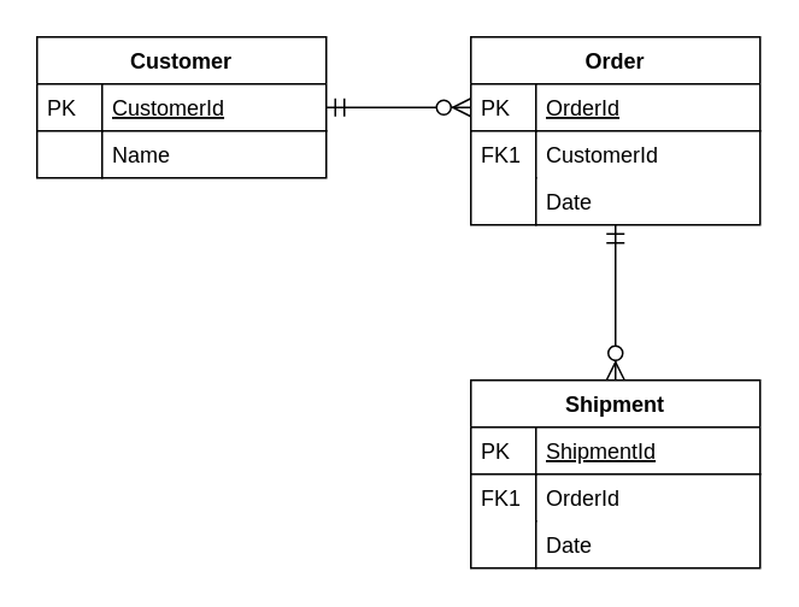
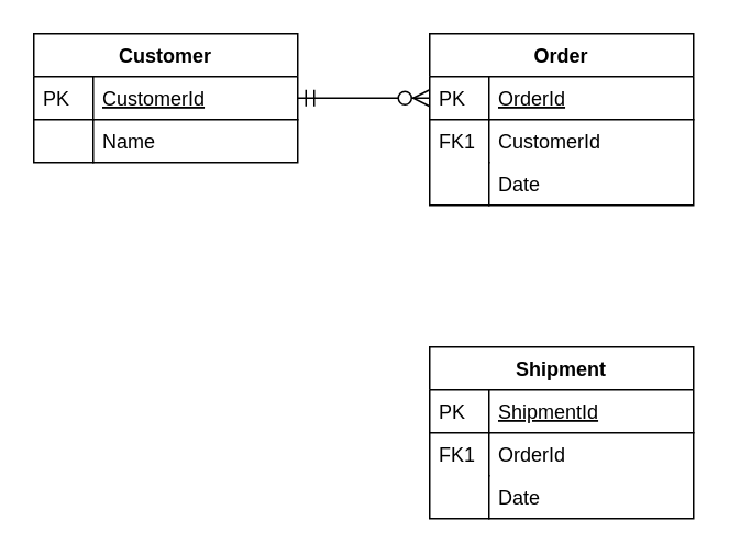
  <mxCell id="0" />
  <mxCell id="1" parent="0" />
  <mxCell id="2" value="Customer" style="swimlane;fontStyle=1;childLayout=stackLayout;horizontal=1;startSize=26;horizontalStack=0;resizeParent=1;resizeLast=0;collapsible=1;marginBottom=0;rounded=0;shadow=0;strokeWidth=1;" parent="1" vertex="1"><mxGeometry x="20" y="20" width="160" height="78" as="geometry"><mxRectangle x="20" y="80" width="160" height="26" as="alternateBounds" /></mxGeometry></mxCell>
  <mxCell id="3" value="CustomerId" style="shape=partialRectangle;top=0;left=0;right=0;bottom=1;align=left;verticalAlign=top;fillColor=none;spacingLeft=40;spacingRight=4;overflow=hidden;rotatable=0;points=[[0,0.5],[1,0.5]];portConstraint=eastwest;dropTarget=0;rounded=0;shadow=0;strokeWidth=1;fontStyle=4" parent="2" vertex="1"><mxGeometry y="26" width="160" height="26" as="geometry" /></mxCell>
  <mxCell id="4" value="PK" style="shape=partialRectangle;top=0;left=0;bottom=0;fillColor=none;align=left;verticalAlign=top;spacingLeft=4;spacingRight=4;overflow=hidden;rotatable=0;points=[];portConstraint=eastwest;part=1;" parent="3" vertex="1" connectable="0"><mxGeometry width="36" height="26" as="geometry" /></mxCell>
  <mxCell id="5" value="Name" style="shape=partialRectangle;top=0;left=0;right=0;bottom=0;align=left;verticalAlign=top;fillColor=none;spacingLeft=40;spacingRight=4;overflow=hidden;rotatable=0;points=[[0,0.5],[1,0.5]];portConstraint=eastwest;dropTarget=0;rounded=0;shadow=0;strokeWidth=1;" parent="2" vertex="1"><mxGeometry y="52" width="160" height="26" as="geometry" /></mxCell>
  <mxCell id="6" value="" style="shape=partialRectangle;top=0;left=0;bottom=0;fillColor=none;align=left;verticalAlign=top;spacingLeft=4;spacingRight=4;overflow=hidden;rotatable=0;points=[];portConstraint=eastwest;part=1;" parent="5" vertex="1" connectable="0"><mxGeometry width="36" height="26" as="geometry" /></mxCell>
  <mxCell id="7" value="Order" style="swimlane;fontStyle=1;childLayout=stackLayout;horizontal=1;startSize=26;horizontalStack=0;resizeParent=1;resizeLast=0;collapsible=1;marginBottom=0;rounded=0;shadow=0;strokeWidth=1;" parent="1" vertex="1"><mxGeometry x="260" y="20" width="160" height="104" as="geometry"><mxRectangle x="260" y="80" width="160" height="26" as="alternateBounds" /></mxGeometry></mxCell>
  <mxCell id="8" value="OrderId" style="shape=partialRectangle;top=0;left=0;right=0;bottom=1;align=left;verticalAlign=top;fillColor=none;spacingLeft=40;spacingRight=4;overflow=hidden;rotatable=0;points=[[0,0.5],[1,0.5]];portConstraint=eastwest;dropTarget=0;rounded=0;shadow=0;strokeWidth=1;fontStyle=4" parent="7" vertex="1"><mxGeometry y="26" width="160" height="26" as="geometry" /></mxCell>
  <mxCell id="9" value="PK" style="shape=partialRectangle;top=0;left=0;bottom=0;fillColor=none;align=left;verticalAlign=top;spacingLeft=4;spacingRight=4;overflow=hidden;rotatable=0;points=[];portConstraint=eastwest;part=1;" parent="8" vertex="1" connectable="0"><mxGeometry width="36" height="26" as="geometry" /></mxCell>
  <mxCell id="10" value="CustomerId" style="shape=partialRectangle;top=0;left=0;right=0;bottom=0;align=left;verticalAlign=top;fillColor=none;spacingLeft=40;spacingRight=4;overflow=hidden;rotatable=0;points=[[0,0.5],[1,0.5]];portConstraint=eastwest;dropTarget=0;rounded=0;shadow=0;strokeWidth=1;" parent="7" vertex="1"><mxGeometry y="52" width="160" height="26" as="geometry" /></mxCell>
  <mxCell id="11" value="FK1" style="shape=partialRectangle;top=0;left=0;bottom=0;fillColor=none;align=left;verticalAlign=top;spacingLeft=4;spacingRight=4;overflow=hidden;rotatable=0;points=[];portConstraint=eastwest;part=1;" parent="10" vertex="1" connectable="0"><mxGeometry width="36" height="26" as="geometry" /></mxCell>
  <mxCell id="12" value="Date" style="shape=partialRectangle;top=0;left=0;right=0;bottom=0;align=left;verticalAlign=top;fillColor=none;spacingLeft=40;spacingRight=4;overflow=hidden;rotatable=0;points=[[0,0.5],[1,0.5]];portConstraint=eastwest;dropTarget=0;rounded=0;shadow=0;strokeWidth=1;" parent="7" vertex="1"><mxGeometry y="78" width="160" height="26" as="geometry" /></mxCell>
  <mxCell id="13" value="" style="shape=partialRectangle;top=0;left=0;bottom=0;fillColor=none;align=left;verticalAlign=top;spacingLeft=4;spacingRight=4;overflow=hidden;rotatable=0;points=[];portConstraint=eastwest;part=1;" parent="12" vertex="1" connectable="0"><mxGeometry width="36" height="26" as="geometry" /></mxCell>
  <mxCell id="14" value="" style="edgeStyle=orthogonalEdgeStyle;endArrow=ERzeroToMany;startArrow=ERmandOne;shadow=0;strokeWidth=1;endSize=8;startSize=8;" parent="1" source="3" target="8" edge="1"><mxGeometry width="100" height="100" relative="1" as="geometry"><mxPoint x="170" y="290" as="sourcePoint" /><mxPoint x="270" y="190" as="targetPoint" /></mxGeometry></mxCell>
  <mxCell id="15" value="Shipment" style="swimlane;fontStyle=1;childLayout=stackLayout;horizontal=1;startSize=26;horizontalStack=0;resizeParent=1;resizeLast=0;collapsible=1;marginBottom=0;rounded=0;shadow=0;strokeWidth=1;" parent="1" vertex="1"><mxGeometry x="260" y="210" width="160" height="104" as="geometry"><mxRectangle x="260" y="270" width="160" height="26" as="alternateBounds" /></mxGeometry></mxCell>
  <mxCell id="16" value="ShipmentId" style="shape=partialRectangle;top=0;left=0;right=0;bottom=1;align=left;verticalAlign=top;fillColor=none;spacingLeft=40;spacingRight=4;overflow=hidden;rotatable=0;points=[[0,0.5],[1,0.5]];portConstraint=eastwest;dropTarget=0;rounded=0;shadow=0;strokeWidth=1;fontStyle=4" parent="15" vertex="1"><mxGeometry y="26" width="160" height="26" as="geometry" /></mxCell>
  <mxCell id="17" value="PK" style="shape=partialRectangle;top=0;left=0;bottom=0;fillColor=none;align=left;verticalAlign=top;spacingLeft=4;spacingRight=4;overflow=hidden;rotatable=0;points=[];portConstraint=eastwest;part=1;" parent="16" vertex="1" connectable="0"><mxGeometry width="36" height="26" as="geometry" /></mxCell>
  <mxCell id="18" value="OrderId" style="shape=partialRectangle;top=0;left=0;right=0;bottom=0;align=left;verticalAlign=top;fillColor=none;spacingLeft=40;spacingRight=4;overflow=hidden;rotatable=0;points=[[0,0.5],[1,0.5]];portConstraint=eastwest;dropTarget=0;rounded=0;shadow=0;strokeWidth=1;" parent="15" vertex="1"><mxGeometry y="52" width="160" height="26" as="geometry" /></mxCell>
  <mxCell id="19" value="FK1" style="shape=partialRectangle;top=0;left=0;bottom=0;fillColor=none;align=left;verticalAlign=top;spacingLeft=4;spacingRight=4;overflow=hidden;rotatable=0;points=[];portConstraint=eastwest;part=1;" parent="18" vertex="1" connectable="0"><mxGeometry width="36" height="26" as="geometry" /></mxCell>
  <mxCell id="20" value="Date" style="shape=partialRectangle;top=0;left=0;right=0;bottom=0;align=left;verticalAlign=top;fillColor=none;spacingLeft=40;spacingRight=4;overflow=hidden;rotatable=0;points=[[0,0.5],[1,0.5]];portConstraint=eastwest;dropTarget=0;rounded=0;shadow=0;strokeWidth=1;" parent="15" vertex="1"><mxGeometry y="78" width="160" height="26" as="geometry" /></mxCell>
  <mxCell id="21" value="" style="shape=partialRectangle;top=0;left=0;bottom=0;fillColor=none;align=left;verticalAlign=top;spacingLeft=4;spacingRight=4;overflow=hidden;rotatable=0;points=[];portConstraint=eastwest;part=1;" parent="20" vertex="1" connectable="0"><mxGeometry width="36" height="26" as="geometry" /></mxCell>
- <mxCell id="22" value="" style="edgeStyle=orthogonalEdgeStyle;endArrow=ERzeroToMany;startArrow=ERmandOne;shadow=0;strokeWidth=1;endSize=8;startSize=8;" parent="1" source="7" target="15" edge="1"><mxGeometry width="100" height="100" relative="1" as="geometry"><mxPoint x="270" y="82" as="sourcePoint" /><mxPoint x="190" y="69" as="targetPoint" /><Array as="points" /></mxGeometry></mxCell>
